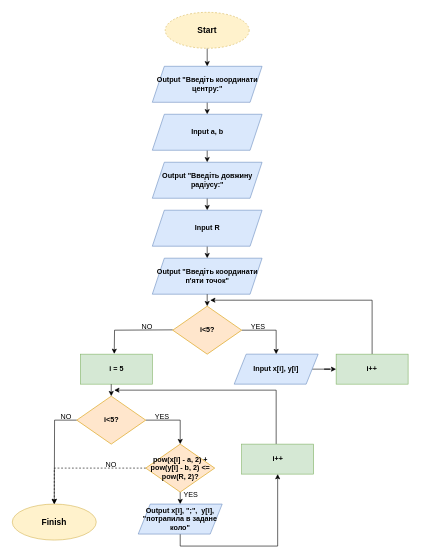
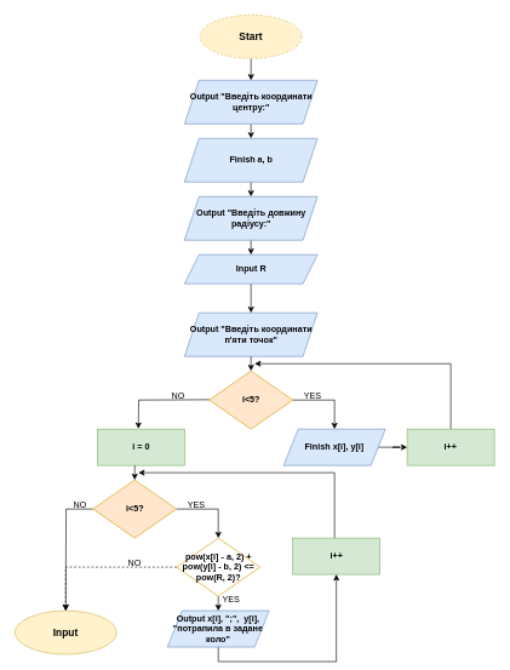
  <mxCell id="0" />
  <mxCell id="1" parent="0" />
  <mxCell id="2" style="edgeStyle=orthogonalEdgeStyle;rounded=0;orthogonalLoop=1;jettySize=auto;html=1;exitX=0.5;exitY=1;exitDx=0;exitDy=0;entryX=0.5;entryY=0;entryDx=0;entryDy=0;" edge="1" parent="1" source="3" target="6"><mxGeometry relative="1" as="geometry" /></mxCell>
  <mxCell id="3" value="&lt;b&gt;&lt;font style=&quot;font-size: 14px;&quot;&gt;Start&lt;/font&gt;&lt;/b&gt;" style="ellipse;whiteSpace=wrap;html=1;fillColor=#fff2cc;strokeColor=#d6b656;dashed=1;" vertex="1" parent="1"><mxGeometry x="275" y="20" width="140" height="60" as="geometry" /></mxCell>
- <mxCell id="4" value="&lt;b&gt;&lt;font style=&quot;font-size: 14px;&quot;&gt;Finish&lt;/font&gt;&lt;/b&gt;" style="ellipse;whiteSpace=wrap;html=1;fillColor=#fff2cc;strokeColor=#d6b656;" vertex="1" parent="1"><mxGeometry x="20" y="840" width="140" height="60" as="geometry" /></mxCell>
+ <mxCell id="4" value="&lt;b&gt;&lt;font style=&quot;font-size: 14px;&quot;&gt;Input&lt;/font&gt;&lt;/b&gt;" style="ellipse;whiteSpace=wrap;html=1;fillColor=#fff2cc;strokeColor=#d6b656;" vertex="1" parent="1"><mxGeometry x="20" y="840" width="140" height="60" as="geometry" /></mxCell>
  <mxCell id="5" style="edgeStyle=orthogonalEdgeStyle;rounded=0;orthogonalLoop=1;jettySize=auto;html=1;exitX=0.5;exitY=1;exitDx=0;exitDy=0;entryX=0.5;entryY=0;entryDx=0;entryDy=0;" edge="1" parent="1" source="6" target="8"><mxGeometry relative="1" as="geometry" /></mxCell>
  <mxCell id="6" value="&lt;b&gt;Output &quot;Введіть координати центру:&quot;&lt;/b&gt;" style="shape=parallelogram;perimeter=parallelogramPerimeter;whiteSpace=wrap;html=1;fixedSize=1;fillColor=#dae8fc;strokeColor=#6c8ebf;" vertex="1" parent="1"><mxGeometry x="253.5" y="110" width="183" height="60" as="geometry" /></mxCell>
  <mxCell id="7" style="edgeStyle=orthogonalEdgeStyle;rounded=0;orthogonalLoop=1;jettySize=auto;html=1;exitX=0.5;exitY=1;exitDx=0;exitDy=0;entryX=0.5;entryY=0;entryDx=0;entryDy=0;" edge="1" parent="1" source="8" target="10"><mxGeometry relative="1" as="geometry" /></mxCell>
- <mxCell id="8" value="&lt;b&gt;Input a, b&lt;/b&gt;" style="shape=parallelogram;perimeter=parallelogramPerimeter;whiteSpace=wrap;html=1;fixedSize=1;fillColor=#dae8fc;strokeColor=#6c8ebf;" vertex="1" parent="1"><mxGeometry x="253.5" y="190" width="183" height="60" as="geometry" /></mxCell>
+ <mxCell id="8" value="&lt;b&gt;Finish a, b&lt;/b&gt;" style="shape=parallelogram;perimeter=parallelogramPerimeter;whiteSpace=wrap;html=1;fixedSize=1;fillColor=#dae8fc;strokeColor=#6c8ebf;" vertex="1" parent="1"><mxGeometry x="253.5" y="190" width="183" height="60" as="geometry" /></mxCell>
  <mxCell id="9" style="edgeStyle=orthogonalEdgeStyle;rounded=0;orthogonalLoop=1;jettySize=auto;html=1;exitX=0.5;exitY=1;exitDx=0;exitDy=0;entryX=0.5;entryY=0;entryDx=0;entryDy=0;" edge="1" parent="1" source="10" target="12"><mxGeometry relative="1" as="geometry" /></mxCell>
  <mxCell id="10" value="&lt;b&gt;Output&amp;nbsp;&quot;Введіть довжину радіусу:&quot;&lt;/b&gt;" style="shape=parallelogram;perimeter=parallelogramPerimeter;whiteSpace=wrap;html=1;fixedSize=1;fillColor=#dae8fc;strokeColor=#6c8ebf;" vertex="1" parent="1"><mxGeometry x="253.5" y="270" width="183" height="60" as="geometry" /></mxCell>
  <mxCell id="11" style="edgeStyle=orthogonalEdgeStyle;rounded=0;orthogonalLoop=1;jettySize=auto;html=1;exitX=0.5;exitY=1;exitDx=0;exitDy=0;entryX=0.5;entryY=0;entryDx=0;entryDy=0;" edge="1" parent="1" source="12" target="13"><mxGeometry relative="1" as="geometry" /></mxCell>
- <mxCell id="12" value="&lt;b&gt;Input R&lt;/b&gt;" style="shape=parallelogram;perimeter=parallelogramPerimeter;whiteSpace=wrap;html=1;fixedSize=1;fillColor=#dae8fc;strokeColor=#6c8ebf;" vertex="1" parent="1"><mxGeometry x="253.5" y="350" width="183" height="60" as="geometry" /></mxCell>
+ <mxCell id="12" value="&lt;b&gt;Input R&lt;/b&gt;" style="shape=parallelogram;perimeter=parallelogramPerimeter;whiteSpace=wrap;html=1;fixedSize=1;fillColor=#dae8fc;strokeColor=#6c8ebf;" vertex="1" parent="1"><mxGeometry x="253.5" y="350" width="183" height="40" as="geometry" /></mxCell>
  <mxCell id="13" value="&lt;b&gt;Output&amp;nbsp;&quot;Введіть координати п'яти точок&quot;&lt;/b&gt;" style="shape=parallelogram;perimeter=parallelogramPerimeter;whiteSpace=wrap;html=1;fixedSize=1;fillColor=#dae8fc;strokeColor=#6c8ebf;" vertex="1" parent="1"><mxGeometry x="253.5" y="430" width="183" height="60" as="geometry" /></mxCell>
  <mxCell id="14" style="edgeStyle=orthogonalEdgeStyle;rounded=0;orthogonalLoop=1;jettySize=auto;html=1;exitX=0.5;exitY=1;exitDx=0;exitDy=0;entryX=0.5;entryY=0;entryDx=0;entryDy=0;" edge="1" parent="1" target="17"><mxGeometry relative="1" as="geometry"><mxPoint x="345" y="490" as="sourcePoint" /></mxGeometry></mxCell>
  <mxCell id="15" style="edgeStyle=orthogonalEdgeStyle;rounded=0;orthogonalLoop=1;jettySize=auto;html=1;" edge="1" parent="1" source="17" target="19"><mxGeometry relative="1" as="geometry"><Array as="points"><mxPoint x="460" y="550" /></Array></mxGeometry></mxCell>
  <mxCell id="16" style="edgeStyle=orthogonalEdgeStyle;rounded=0;orthogonalLoop=1;jettySize=auto;html=1;exitX=0;exitY=0.5;exitDx=0;exitDy=0;entryX=0.5;entryY=0;entryDx=0;entryDy=0;" edge="1" parent="1"><mxGeometry relative="1" as="geometry"><mxPoint x="287.5" y="549.5" as="sourcePoint" /><mxPoint x="190" y="589.5" as="targetPoint" /></mxGeometry></mxCell>
  <mxCell id="17" value="&lt;b&gt;i&amp;lt;5?&lt;/b&gt;" style="rhombus;whiteSpace=wrap;html=1;fillColor=#ffe6cc;strokeColor=#d79b00;" vertex="1" parent="1"><mxGeometry x="287.5" y="510" width="115" height="80" as="geometry" /></mxCell>
  <mxCell id="18" style="edgeStyle=orthogonalEdgeStyle;rounded=0;orthogonalLoop=1;jettySize=auto;html=1;exitX=1;exitY=0.5;exitDx=0;exitDy=0;entryX=0;entryY=0.5;entryDx=0;entryDy=0;" edge="1" parent="1" source="19" target="21"><mxGeometry relative="1" as="geometry" /></mxCell>
- <mxCell id="19" value="&lt;b&gt;Input x[i], y[i]&lt;/b&gt;" style="shape=parallelogram;perimeter=parallelogramPerimeter;whiteSpace=wrap;html=1;fixedSize=1;fillColor=#dae8fc;strokeColor=#6c8ebf;" vertex="1" parent="1"><mxGeometry x="390" y="590" width="140" height="50" as="geometry" /></mxCell>
+ <mxCell id="19" value="&lt;b&gt;Finish x[i], y[i]&lt;/b&gt;" style="shape=parallelogram;perimeter=parallelogramPerimeter;whiteSpace=wrap;html=1;fixedSize=1;fillColor=#dae8fc;strokeColor=#6c8ebf;" vertex="1" parent="1"><mxGeometry x="390" y="590" width="140" height="50" as="geometry" /></mxCell>
  <mxCell id="20" style="edgeStyle=orthogonalEdgeStyle;rounded=0;orthogonalLoop=1;jettySize=auto;html=1;exitX=0.5;exitY=0;exitDx=0;exitDy=0;" edge="1" parent="1" source="21"><mxGeometry relative="1" as="geometry"><mxPoint x="350" y="500" as="targetPoint" /><Array as="points"><mxPoint x="620" y="500" /></Array></mxGeometry></mxCell>
  <mxCell id="21" value="&lt;b&gt;i++&lt;/b&gt;" style="rounded=0;whiteSpace=wrap;html=1;fillColor=#d5e8d4;strokeColor=#82b366;" vertex="1" parent="1"><mxGeometry x="560" y="590" width="120" height="50" as="geometry" /></mxCell>
  <mxCell id="22" value="YES" style="text;html=1;strokeColor=none;fillColor=none;align=center;verticalAlign=middle;whiteSpace=wrap;rounded=0;" vertex="1" parent="1"><mxGeometry x="400" y="530" width="60" height="30" as="geometry" /></mxCell>
  <mxCell id="23" value="NO" style="text;html=1;strokeColor=none;fillColor=none;align=center;verticalAlign=middle;whiteSpace=wrap;rounded=0;" vertex="1" parent="1"><mxGeometry x="215" y="530" width="60" height="30" as="geometry" /></mxCell>
- <mxCell id="24" value="&lt;b&gt;i = 5&lt;/b&gt;" style="rounded=0;whiteSpace=wrap;html=1;fillColor=#d5e8d4;strokeColor=#82b366;" vertex="1" parent="1"><mxGeometry x="133.5" y="590" width="120" height="50" as="geometry" /></mxCell>
+ <mxCell id="24" value="&lt;b&gt;i = 0&lt;/b&gt;" style="rounded=0;whiteSpace=wrap;html=1;fillColor=#d5e8d4;strokeColor=#82b366;" vertex="1" parent="1"><mxGeometry x="133.5" y="590" width="120" height="50" as="geometry" /></mxCell>
  <mxCell id="25" style="edgeStyle=orthogonalEdgeStyle;rounded=0;orthogonalLoop=1;jettySize=auto;html=1;exitX=0.5;exitY=1;exitDx=0;exitDy=0;entryX=0.5;entryY=0;entryDx=0;entryDy=0;" edge="1" parent="1" target="28"><mxGeometry relative="1" as="geometry"><mxPoint x="185" y="640" as="sourcePoint" /></mxGeometry></mxCell>
  <mxCell id="26" style="edgeStyle=orthogonalEdgeStyle;rounded=0;orthogonalLoop=1;jettySize=auto;html=1;" edge="1" parent="1" source="28"><mxGeometry relative="1" as="geometry"><Array as="points"><mxPoint x="300" y="700" /></Array><mxPoint x="300" y="740" as="targetPoint" /></mxGeometry></mxCell>
  <mxCell id="27" style="edgeStyle=orthogonalEdgeStyle;rounded=0;orthogonalLoop=1;jettySize=auto;html=1;exitX=0;exitY=0.5;exitDx=0;exitDy=0;" edge="1" parent="1" source="28"><mxGeometry relative="1" as="geometry"><mxPoint x="90" y="840" as="targetPoint" /></mxGeometry></mxCell>
  <mxCell id="28" value="&lt;b&gt;i&amp;lt;5?&lt;/b&gt;" style="rhombus;whiteSpace=wrap;html=1;fillColor=#ffe6cc;strokeColor=#d79b00;" vertex="1" parent="1"><mxGeometry x="127.5" y="660" width="115" height="80" as="geometry" /></mxCell>
  <mxCell id="29" style="edgeStyle=orthogonalEdgeStyle;rounded=0;orthogonalLoop=1;jettySize=auto;html=1;exitX=0.5;exitY=0;exitDx=0;exitDy=0;" edge="1" parent="1"><mxGeometry relative="1" as="geometry"><mxPoint x="190" y="650" as="targetPoint" /><Array as="points"><mxPoint x="460" y="650" /></Array><mxPoint x="460" y="740" as="sourcePoint" /></mxGeometry></mxCell>
  <mxCell id="30" value="YES" style="text;html=1;strokeColor=none;fillColor=none;align=center;verticalAlign=middle;whiteSpace=wrap;rounded=0;" vertex="1" parent="1"><mxGeometry x="240" y="680" width="60" height="30" as="geometry" /></mxCell>
  <mxCell id="31" value="NO" style="text;html=1;strokeColor=none;fillColor=none;align=center;verticalAlign=middle;whiteSpace=wrap;rounded=0;" vertex="1" parent="1"><mxGeometry x="80" y="680" width="60" height="30" as="geometry" /></mxCell>
  <mxCell id="32" value="&lt;b&gt;i++&lt;/b&gt;" style="rounded=0;whiteSpace=wrap;html=1;fillColor=#d5e8d4;strokeColor=#82b366;" vertex="1" parent="1"><mxGeometry x="402.5" y="740" width="120" height="50" as="geometry" /></mxCell>
  <mxCell id="33" style="edgeStyle=orthogonalEdgeStyle;rounded=0;orthogonalLoop=1;jettySize=auto;html=1;exitX=0.5;exitY=1;exitDx=0;exitDy=0;entryX=0.5;entryY=0;entryDx=0;entryDy=0;" edge="1" parent="1" source="35" target="37"><mxGeometry relative="1" as="geometry" /></mxCell>
  <mxCell id="34" style="edgeStyle=orthogonalEdgeStyle;rounded=0;orthogonalLoop=1;jettySize=auto;html=1;exitX=0;exitY=0.5;exitDx=0;exitDy=0;entryX=0.5;entryY=0;entryDx=0;entryDy=0;dashed=1;" edge="1" parent="1" source="35" target="4"><mxGeometry relative="1" as="geometry" /></mxCell>
- <mxCell id="35" value="&lt;b&gt;pow(x[i] - a, 2) + pow(y[i] - b, 2) &amp;lt;= pow(R, 2)?&lt;/b&gt;" style="rhombus;whiteSpace=wrap;html=1;fillColor=#ffe6cc;strokeColor=#d79b00;" vertex="1" parent="1"><mxGeometry x="242.5" y="740" width="115" height="80" as="geometry" /></mxCell>
+ <mxCell id="35" value="&lt;b&gt;pow(x[i] - a, 2) + pow(y[i] - b, 2) &amp;lt;= pow(R, 2)?&lt;/b&gt;" style="rhombus;whiteSpace=wrap;html=1;fillColor=#ffffff;strokeColor=#d79b00;" vertex="1" parent="1"><mxGeometry x="242.5" y="740" width="115" height="80" as="geometry" /></mxCell>
  <mxCell id="36" style="edgeStyle=orthogonalEdgeStyle;rounded=0;orthogonalLoop=1;jettySize=auto;html=1;exitX=0.5;exitY=1;exitDx=0;exitDy=0;entryX=0.5;entryY=1;entryDx=0;entryDy=0;" edge="1" parent="1" source="37" target="32"><mxGeometry relative="1" as="geometry" /></mxCell>
  <mxCell id="37" value="&lt;b&gt;Output&amp;nbsp;x[i], &quot;;&quot;,&amp;nbsp; y[i], &quot;потрапила в задане коло&quot;&lt;/b&gt;" style="shape=parallelogram;perimeter=parallelogramPerimeter;whiteSpace=wrap;html=1;fixedSize=1;fillColor=#dae8fc;strokeColor=#6c8ebf;" vertex="1" parent="1"><mxGeometry x="230" y="840" width="140" height="50" as="geometry" /></mxCell>
  <mxCell id="38" value="YES" style="text;html=1;strokeColor=none;fillColor=none;align=center;verticalAlign=middle;whiteSpace=wrap;rounded=0;" vertex="1" parent="1"><mxGeometry x="287.5" y="810" width="60" height="30" as="geometry" /></mxCell>
  <mxCell id="39" value="NO" style="text;html=1;strokeColor=none;fillColor=none;align=center;verticalAlign=middle;whiteSpace=wrap;rounded=0;" vertex="1" parent="1"><mxGeometry x="155" y="760" width="60" height="30" as="geometry" /></mxCell>
